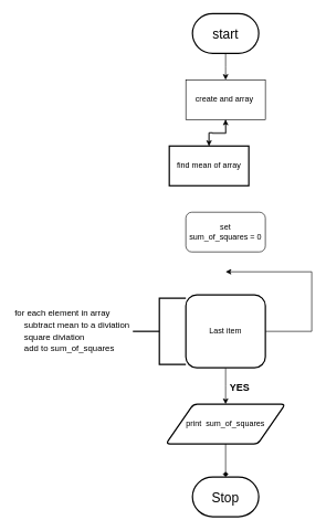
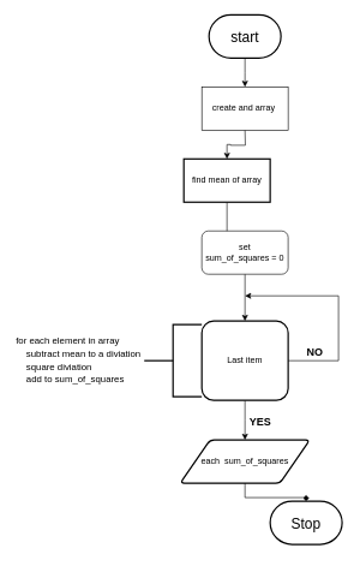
  <mxCell id="0" />
  <mxCell id="1" parent="0" />
  <mxCell id="2" value="" style="edgeStyle=orthogonalEdgeStyle;rounded=0;orthogonalLoop=1;jettySize=auto;html=1;fontSize=20;" edge="1" parent="1" source="3"><mxGeometry relative="1" as="geometry"><mxPoint x="340" y="120" as="targetPoint" /></mxGeometry></mxCell>
  <mxCell id="3" value="&lt;font style=&quot;font-size: 20px;&quot;&gt;start&lt;/font&gt;" style="strokeWidth=2;html=1;shape=mxgraph.flowchart.terminator;whiteSpace=wrap;" vertex="1" parent="1"><mxGeometry x="290" y="20" width="100" height="60" as="geometry" /></mxCell>
  <mxCell id="4" value="" style="edgeStyle=orthogonalEdgeStyle;rounded=0;orthogonalLoop=1;jettySize=auto;html=1;fontSize=20;" edge="1" parent="1" target="6"><mxGeometry relative="1" as="geometry"><mxPoint x="340" y="180" as="sourcePoint" /></mxGeometry></mxCell>
- <mxCell id="5" value="" style="edgeStyle=orthogonalEdgeStyle;rounded=0;orthogonalLoop=1;jettySize=auto;html=1;fontSize=20;" edge="1" parent="1" source="6" target="15"><mxGeometry relative="1" as="geometry" /></mxCell>
+ <mxCell id="5" value="" style="edgeStyle=orthogonalEdgeStyle;rounded=0;orthogonalLoop=1;jettySize=auto;html=1;fontSize=20;" edge="1" parent="1" source="6" target="9"><mxGeometry relative="1" as="geometry" /></mxCell>
  <mxCell id="6" value="find mean of array" style="whiteSpace=wrap;html=1;strokeWidth=2;" vertex="1" parent="1"><mxGeometry x="255" y="220" width="120" height="60" as="geometry" /></mxCell>
  <mxCell id="7" value="" style="edgeStyle=orthogonalEdgeStyle;rounded=0;orthogonalLoop=1;jettySize=auto;html=1;fontSize=20;" edge="1" parent="1" source="9"><mxGeometry relative="1" as="geometry"><mxPoint x="340" y="410" as="targetPoint" /><Array as="points"><mxPoint x="470" y="500" /></Array></mxGeometry></mxCell>
  <mxCell id="8" value="" style="edgeStyle=orthogonalEdgeStyle;rounded=0;orthogonalLoop=1;jettySize=auto;html=1;fontSize=20;" edge="1" parent="1" source="9"><mxGeometry relative="1" as="geometry"><mxPoint x="340" y="610" as="targetPoint" /></mxGeometry></mxCell>
  <mxCell id="9" value="Last item" style="whiteSpace=wrap;html=1;strokeWidth=2;rounded=1;" vertex="1" parent="1"><mxGeometry x="280" y="445" width="120" height="110" as="geometry" /></mxCell>
- <mxCell id="10" value="Stop" style="strokeWidth=2;html=1;shape=mxgraph.flowchart.terminator;whiteSpace=wrap;fontSize=20;" vertex="1" parent="1"><mxGeometry x="290" y="720" width="100" height="60" as="geometry" /></mxCell>
+ <mxCell id="10" value="Stop" style="strokeWidth=2;html=1;shape=mxgraph.flowchart.terminator;whiteSpace=wrap;fontSize=20;" vertex="1" parent="1"><mxGeometry x="375" y="695" width="100" height="60" as="geometry" /></mxCell>
  <mxCell id="11" value="&lt;font style=&quot;font-size: 15px;&quot;&gt;&lt;b&gt;YES&lt;/b&gt;&lt;/font&gt;" style="text;html=1;align=center;verticalAlign=middle;resizable=0;points=[];autosize=1;strokeColor=none;fillColor=none;fontSize=20;" vertex="1" parent="1"><mxGeometry x="336" y="563" width="50" height="40" as="geometry" /></mxCell>
+ <mxCell id="12" value="&lt;span style=&quot;font-size: 15px;&quot;&gt;&lt;b&gt;NO&lt;/b&gt;&lt;/span&gt;" style="text;html=1;align=center;verticalAlign=middle;resizable=0;points=[];autosize=1;strokeColor=none;fillColor=none;fontSize=20;" vertex="1" parent="1"><mxGeometry x="412" y="465" width="50" height="40" as="geometry" /></mxCell>
  <mxCell id="13" value="" style="strokeWidth=2;html=1;shape=mxgraph.flowchart.annotation_2;align=left;labelPosition=right;pointerEvents=1;fontSize=15;" vertex="1" parent="1"><mxGeometry x="200" y="450" width="80" height="100" as="geometry" /></mxCell>
  <mxCell id="14" value="&lt;font style=&quot;font-size: 13px;&quot;&gt;for each element in array&lt;br&gt;&amp;nbsp; &amp;nbsp; subtract mean to a diviation&lt;br&gt;&amp;nbsp; &amp;nbsp; square diviation &lt;br&gt;&amp;nbsp; &amp;nbsp; add to sum_of_squares&lt;/font&gt;" style="text;html=1;strokeColor=none;fillColor=none;align=left;verticalAlign=middle;whiteSpace=wrap;rounded=0;fontSize=15;" vertex="1" parent="1"><mxGeometry x="20" y="480" width="190" height="35" as="geometry" /></mxCell>
  <mxCell id="15" value="create and array&amp;nbsp;" style="rounded=0;whiteSpace=wrap;html=1;fontSize=12;" vertex="1" parent="1"><mxGeometry x="280" y="120" width="120" height="60" as="geometry" /></mxCell>
  <mxCell id="16" value="set&lt;br style=&quot;border-color: var(--border-color);&quot;&gt;sum_of_squares = 0" style="whiteSpace=wrap;html=1;fontSize=12;rounded=1;" vertex="1" parent="1"><mxGeometry x="280" y="320" width="120" height="60" as="geometry" /></mxCell>
  <mxCell id="17" value="" style="edgeStyle=orthogonalEdgeStyle;rounded=0;orthogonalLoop=1;jettySize=auto;html=1;fontSize=12;endArrow=diamond;" edge="1" parent="1" source="18" target="10"><mxGeometry relative="1" as="geometry" /></mxCell>
- <mxCell id="18" value="print&amp;nbsp; sum_of_squares" style="shape=parallelogram;html=1;strokeWidth=2;perimeter=parallelogramPerimeter;whiteSpace=wrap;rounded=1;arcSize=12;size=0.23;fontSize=12;" vertex="1" parent="1"><mxGeometry x="250" y="610" width="180" height="60" as="geometry" /></mxCell>
+ <mxCell id="18" value="each&amp;nbsp; sum_of_squares" style="shape=parallelogram;html=1;strokeWidth=2;perimeter=parallelogramPerimeter;whiteSpace=wrap;rounded=1;arcSize=12;size=0.23;fontSize=12;" vertex="1" parent="1"><mxGeometry x="250" y="610" width="180" height="60" as="geometry" /></mxCell>
